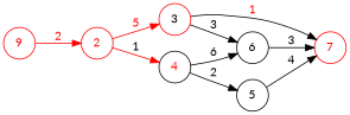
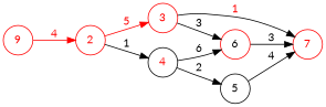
  digraph {
    fontname=Lato
    rankdir=LR
    node [color=red fontcolor=red fontname=Lato shape=circle]
    edge [fontname=Lato]
    n1 [label=9]
    2
-   3 [fontcolor=black]
+   3
    4 [color=""]
    7
    5 [color="" fontcolor=""]
-   6 [color="" fontcolor=""]
-   n1 -> 2 [color=red fontcolor=red label=" 2 "]
+   6 [fontcolor=""]
+   n1 -> 2 [color=red fontcolor=red label=" 4 "]
    2 -> 3 [color=red fontcolor=red label=" 5 "]
-   2 -> 4 [label=" 1 " color=red]
+   2 -> 4 [label=" 1 "]
    3 -> 7 [color=black fontcolor=red label=" 1 "]
    3 -> 6 [label=" 3 "]
    4 -> 5 [label=" 2 "]
    4 -> 6 [label=" 6 "]
    5 -> 7 [label=" 4 "]
    6 -> 7 [label=" 3 "]
  }
